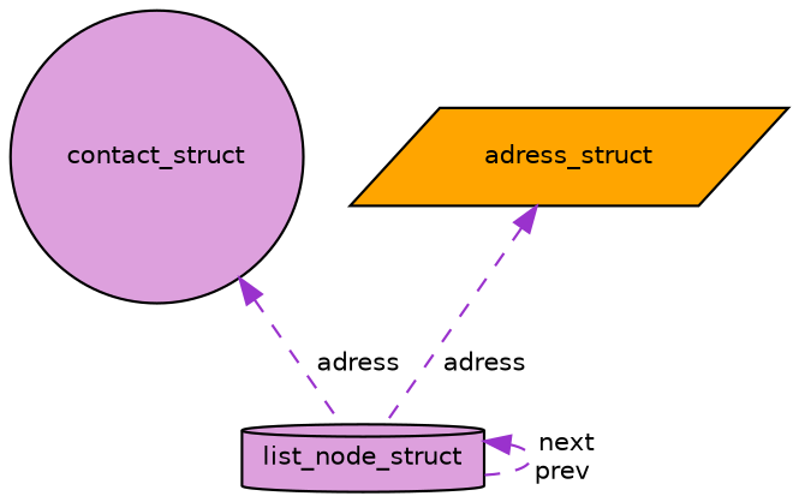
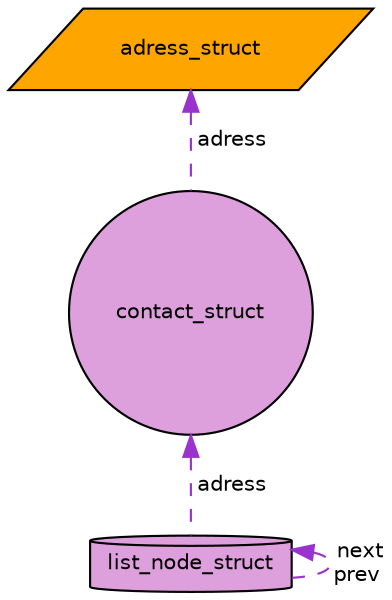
  digraph {
    node [color=black fillcolor=plum fontname=Helvetica fontsize=10 style=filled]
    edge [color=darkorchid3 dir=back fontname=Helvetica fontsize=10 labelfontname=Helvetica labelfontsize=10 style=dashed]
    n1 [fontcolor=black height=0.2 label=list_node_struct shape=cylinder width=0.4]
    n2 [height=0.2 label=contact_struct shape=circle width=0.4]
    n3 [fillcolor=orange height=0.2 label=adress_struct shape=parallelogram width=0.4]
    n1 -> n1 [label=" next\nprev"]
    n2 -> n1 [label=" adress"]
-   n3 -> n1 [label=" adress"]
+   n3 -> n2 [label=" adress"]
  }
